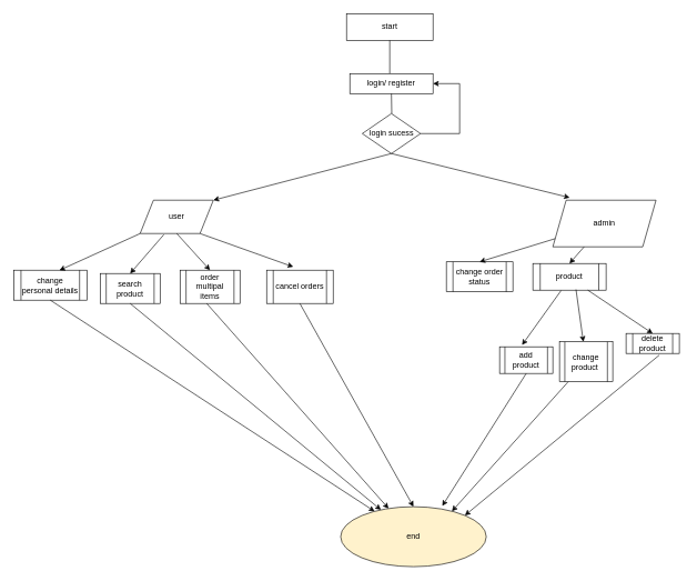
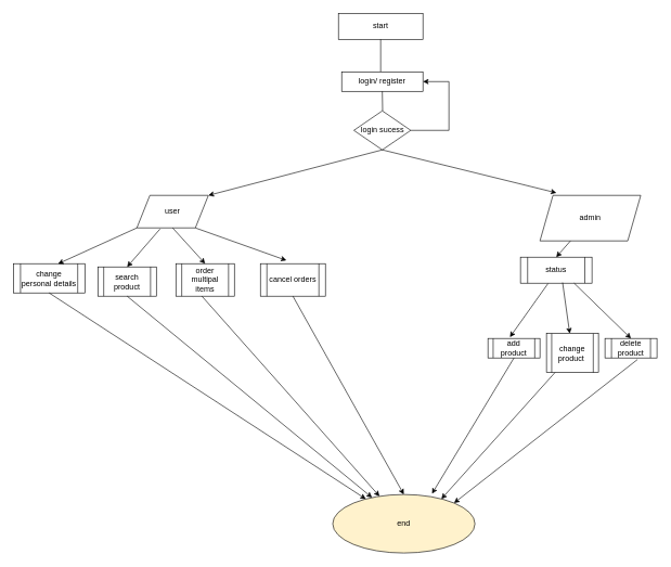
  <mxCell id="0" />
  <mxCell id="1" parent="0" />
  <mxCell id="2" value="start" style="rounded=0;whiteSpace=wrap;html=1;" vertex="1" parent="1"><mxGeometry x="520" y="20" width="130" height="40" as="geometry" /></mxCell>
  <mxCell id="3" value="" style="endArrow=none;html=1;rounded=0;entryX=0.5;entryY=1;entryDx=0;entryDy=0;" edge="1" parent="1" target="2"><mxGeometry width="50" height="50" relative="1" as="geometry"><mxPoint x="585" y="110" as="sourcePoint" /><mxPoint x="610" y="100" as="targetPoint" /></mxGeometry></mxCell>
  <mxCell id="4" value="login/ register" style="rounded=0;whiteSpace=wrap;html=1;" vertex="1" parent="1"><mxGeometry x="525" y="110" width="125" height="30" as="geometry" /></mxCell>
  <mxCell id="5" value="" style="endArrow=none;html=1;rounded=0;entryX=0.5;entryY=1;entryDx=0;entryDy=0;" edge="1" parent="1" target="4"><mxGeometry width="50" height="50" relative="1" as="geometry"><mxPoint x="588" y="170" as="sourcePoint" /><mxPoint x="640" y="280" as="targetPoint" /></mxGeometry></mxCell>
  <mxCell id="6" value="login sucess" style="rhombus;whiteSpace=wrap;html=1;" vertex="1" parent="1"><mxGeometry x="543.75" y="170" width="87.5" height="60" as="geometry" /></mxCell>
  <mxCell id="7" value="" style="endArrow=classic;html=1;rounded=0;exitX=1;exitY=0.5;exitDx=0;exitDy=0;entryX=1;entryY=0.5;entryDx=0;entryDy=0;" edge="1" parent="1" source="6" target="4"><mxGeometry width="50" height="50" relative="1" as="geometry"><mxPoint x="590" y="330" as="sourcePoint" /><mxPoint x="690" y="90" as="targetPoint" /><Array as="points"><mxPoint x="690" y="200" /><mxPoint x="690" y="125" /></Array></mxGeometry></mxCell>
  <mxCell id="8" value="user" style="shape=parallelogram;perimeter=parallelogramPerimeter;whiteSpace=wrap;html=1;fixedSize=1;" vertex="1" parent="1"><mxGeometry x="210" y="300" width="110" height="50" as="geometry" /></mxCell>
  <mxCell id="9" value="admin" style="shape=parallelogram;perimeter=parallelogramPerimeter;whiteSpace=wrap;html=1;fixedSize=1;" vertex="1" parent="1"><mxGeometry x="830" y="300" width="155" height="70" as="geometry" /></mxCell>
  <mxCell id="10" value="search product" style="shape=process;whiteSpace=wrap;html=1;backgroundOutline=1;" vertex="1" parent="1"><mxGeometry x="150" y="410" width="90" height="45" as="geometry" /></mxCell>
  <mxCell id="11" value="" style="endArrow=classic;html=1;rounded=0;exitX=0.5;exitY=1;exitDx=0;exitDy=0;entryX=1;entryY=0;entryDx=0;entryDy=0;" edge="1" parent="1" source="6" target="8"><mxGeometry width="50" height="50" relative="1" as="geometry"><mxPoint x="410" y="430" as="sourcePoint" /><mxPoint x="460" y="380" as="targetPoint" /></mxGeometry></mxCell>
  <mxCell id="12" value="" style="endArrow=classic;html=1;rounded=0;exitX=0.5;exitY=1;exitDx=0;exitDy=0;entryX=0.163;entryY=-0.056;entryDx=0;entryDy=0;entryPerimeter=0;" edge="1" parent="1" source="6" target="9"><mxGeometry width="50" height="50" relative="1" as="geometry"><mxPoint x="410" y="430" as="sourcePoint" /><mxPoint x="850" y="290" as="targetPoint" /></mxGeometry></mxCell>
  <mxCell id="13" value="order multipal items" style="shape=process;whiteSpace=wrap;html=1;backgroundOutline=1;" vertex="1" parent="1"><mxGeometry x="270" y="405" width="90" height="50" as="geometry" /></mxCell>
  <mxCell id="14" value="cancel orders" style="shape=process;whiteSpace=wrap;html=1;backgroundOutline=1;" vertex="1" parent="1"><mxGeometry x="400" y="405" width="100" height="50" as="geometry" /></mxCell>
  <mxCell id="15" value="change personal details" style="shape=process;whiteSpace=wrap;html=1;backgroundOutline=1;" vertex="1" parent="1"><mxGeometry x="20" y="405" width="110" height="45" as="geometry" /></mxCell>
  <mxCell id="16" value="" style="endArrow=classic;html=1;rounded=0;" edge="1" parent="1"><mxGeometry width="50" height="50" relative="1" as="geometry"><mxPoint x="300" y="350" as="sourcePoint" /><mxPoint x="440" y="400" as="targetPoint" /></mxGeometry></mxCell>
  <mxCell id="17" value="" style="endArrow=classic;html=1;rounded=0;exitX=0.5;exitY=1;exitDx=0;exitDy=0;entryX=0.5;entryY=0;entryDx=0;entryDy=0;" edge="1" parent="1" source="8" target="13"><mxGeometry width="50" height="50" relative="1" as="geometry"><mxPoint x="410" y="400" as="sourcePoint" /><mxPoint x="460" y="350" as="targetPoint" /></mxGeometry></mxCell>
  <mxCell id="18" value="" style="endArrow=classic;html=1;rounded=0;exitX=0.324;exitY=1.032;exitDx=0;exitDy=0;exitPerimeter=0;entryX=0.5;entryY=0;entryDx=0;entryDy=0;" edge="1" parent="1" source="8" target="10"><mxGeometry width="50" height="50" relative="1" as="geometry"><mxPoint x="410" y="400" as="sourcePoint" /><mxPoint x="460" y="350" as="targetPoint" /></mxGeometry></mxCell>
  <mxCell id="19" value="" style="endArrow=classic;html=1;rounded=0;exitX=0;exitY=1;exitDx=0;exitDy=0;entryX=0.625;entryY=0.004;entryDx=0;entryDy=0;entryPerimeter=0;" edge="1" parent="1" source="8" target="15"><mxGeometry width="50" height="50" relative="1" as="geometry"><mxPoint x="410" y="400" as="sourcePoint" /><mxPoint x="460" y="350" as="targetPoint" /></mxGeometry></mxCell>
  <mxCell id="20" value="" style="endArrow=classic;html=1;rounded=0;exitX=0.5;exitY=1;exitDx=0;exitDy=0;" edge="1" parent="1" source="15" target="24"><mxGeometry width="50" height="50" relative="1" as="geometry"><mxPoint x="410" y="600" as="sourcePoint" /><mxPoint x="460" y="790" as="targetPoint" /></mxGeometry></mxCell>
  <mxCell id="21" value="" style="endArrow=classic;html=1;rounded=0;exitX=0.5;exitY=1;exitDx=0;exitDy=0;" edge="1" parent="1" source="10" target="24"><mxGeometry width="50" height="50" relative="1" as="geometry"><mxPoint x="410" y="600" as="sourcePoint" /><mxPoint x="480" y="780" as="targetPoint" /></mxGeometry></mxCell>
  <mxCell id="22" value="" style="endArrow=classic;html=1;rounded=0;" edge="1" parent="1" target="24"><mxGeometry width="50" height="50" relative="1" as="geometry"><mxPoint x="310" y="455" as="sourcePoint" /><mxPoint x="500" y="770" as="targetPoint" /></mxGeometry></mxCell>
  <mxCell id="23" value="" style="endArrow=classic;html=1;rounded=0;exitX=0.5;exitY=1;exitDx=0;exitDy=0;entryX=0.5;entryY=0;entryDx=0;entryDy=0;" edge="1" parent="1" source="14" target="24"><mxGeometry width="50" height="50" relative="1" as="geometry"><mxPoint x="460" y="480" as="sourcePoint" /><mxPoint x="530" y="750" as="targetPoint" /></mxGeometry></mxCell>
  <mxCell id="24" value="end" style="ellipse;whiteSpace=wrap;html=1;fillColor=#fff2cc;" vertex="1" parent="1"><mxGeometry x="511.25" y="760" width="218.75" height="90" as="geometry" /></mxCell>
- <mxCell id="25" value="change order status" style="shape=process;whiteSpace=wrap;html=1;backgroundOutline=1;" vertex="1" parent="1"><mxGeometry x="670" y="392.5" width="100" height="45" as="geometry" /></mxCell>
- <mxCell id="26" value="product" style="shape=process;whiteSpace=wrap;html=1;backgroundOutline=1;" vertex="1" parent="1"><mxGeometry x="800" y="395" width="110" height="40" as="geometry" /></mxCell>
- <mxCell id="27" value="add product" style="shape=process;whiteSpace=wrap;html=1;backgroundOutline=1;" vertex="1" parent="1"><mxGeometry x="750" y="520" width="80" height="40" as="geometry" /></mxCell>
+ <mxCell id="26" value="status" style="shape=process;whiteSpace=wrap;html=1;backgroundOutline=1;" vertex="1" parent="1"><mxGeometry x="800" y="395" width="110" height="40" as="geometry" /></mxCell>
+ <mxCell id="27" value="add product" style="shape=process;whiteSpace=wrap;html=1;backgroundOutline=1;" vertex="1" parent="1"><mxGeometry x="750" y="520" width="80" height="30" as="geometry" /></mxCell>
  <mxCell id="28" value="" style="endArrow=classic;html=1;rounded=0;exitX=0.385;exitY=1.015;exitDx=0;exitDy=0;exitPerimeter=0;entryX=0.422;entryY=-0.067;entryDx=0;entryDy=0;entryPerimeter=0;" edge="1" parent="1" source="26" target="27"><mxGeometry width="50" height="50" relative="1" as="geometry"><mxPoint x="710" y="590" as="sourcePoint" /><mxPoint x="760" y="540" as="targetPoint" /></mxGeometry></mxCell>
  <mxCell id="29" value="change product&amp;nbsp;" style="shape=process;whiteSpace=wrap;html=1;backgroundOutline=1;" vertex="1" parent="1"><mxGeometry x="840" y="512.5" width="80" height="60" as="geometry" /></mxCell>
  <mxCell id="30" value="" style="endArrow=classic;html=1;rounded=0;exitX=0.589;exitY=0.975;exitDx=0;exitDy=0;exitPerimeter=0;" edge="1" parent="1" source="26" target="29"><mxGeometry width="50" height="50" relative="1" as="geometry"><mxPoint x="710" y="580" as="sourcePoint" /><mxPoint x="760" y="530" as="targetPoint" /></mxGeometry></mxCell>
- <mxCell id="31" value="delete product" style="shape=process;whiteSpace=wrap;html=1;backgroundOutline=1;size=0.125;" vertex="1" parent="1"><mxGeometry x="940" y="500" width="80" height="30" as="geometry" /></mxCell>
+ <mxCell id="31" value="delete product" style="shape=process;whiteSpace=wrap;html=1;backgroundOutline=1;size=0.125;" vertex="1" parent="1"><mxGeometry x="930" y="520" width="80" height="30" as="geometry" /></mxCell>
  <mxCell id="32" value="" style="endArrow=classic;html=1;rounded=0;exitX=0.75;exitY=1;exitDx=0;exitDy=0;entryX=0.5;entryY=0;entryDx=0;entryDy=0;" edge="1" parent="1" source="26" target="31"><mxGeometry width="50" height="50" relative="1" as="geometry"><mxPoint x="710" y="580" as="sourcePoint" /><mxPoint x="760" y="530" as="targetPoint" /></mxGeometry></mxCell>
- <mxCell id="33" value="" style="endArrow=classic;html=1;rounded=0;entryX=0.5;entryY=0;entryDx=0;entryDy=0;" edge="1" parent="1" source="9" target="25"><mxGeometry width="50" height="50" relative="1" as="geometry"><mxPoint x="710" y="580" as="sourcePoint" /><mxPoint x="760" y="530" as="targetPoint" /></mxGeometry></mxCell>
  <mxCell id="34" value="" style="endArrow=classic;html=1;rounded=0;entryX=0.5;entryY=0;entryDx=0;entryDy=0;" edge="1" parent="1" source="9" target="26"><mxGeometry width="50" height="50" relative="1" as="geometry"><mxPoint x="710" y="580" as="sourcePoint" /><mxPoint x="760" y="530" as="targetPoint" /></mxGeometry></mxCell>
  <mxCell id="35" value="" style="endArrow=classic;html=1;rounded=0;exitX=0.5;exitY=1;exitDx=0;exitDy=0;entryX=0.698;entryY=-0.013;entryDx=0;entryDy=0;entryPerimeter=0;" edge="1" parent="1" source="27" target="24"><mxGeometry width="50" height="50" relative="1" as="geometry"><mxPoint x="730" y="447.5" as="sourcePoint" /><mxPoint x="642.875" y="767.21" as="targetPoint" /></mxGeometry></mxCell>
  <mxCell id="36" value="" style="endArrow=classic;html=1;rounded=0;entryX=0.764;entryY=0.076;entryDx=0;entryDy=0;entryPerimeter=0;" edge="1" parent="1" source="29" target="24"><mxGeometry width="50" height="50" relative="1" as="geometry"><mxPoint x="740" y="457.5" as="sourcePoint" /><mxPoint x="652.875" y="777.21" as="targetPoint" /></mxGeometry></mxCell>
  <mxCell id="37" value="" style="endArrow=classic;html=1;rounded=0;entryX=1;entryY=0;entryDx=0;entryDy=0;exitX=0.625;exitY=1.08;exitDx=0;exitDy=0;exitPerimeter=0;" edge="1" parent="1" source="31" target="24"><mxGeometry width="50" height="50" relative="1" as="geometry"><mxPoint x="970" y="560" as="sourcePoint" /><mxPoint x="662.875" y="787.21" as="targetPoint" /></mxGeometry></mxCell>
